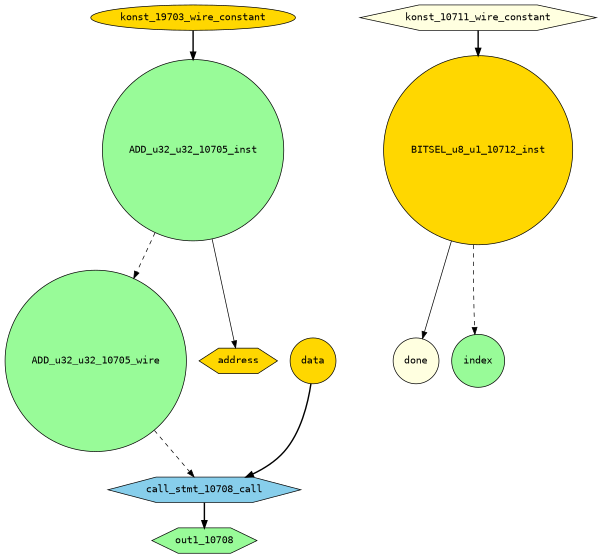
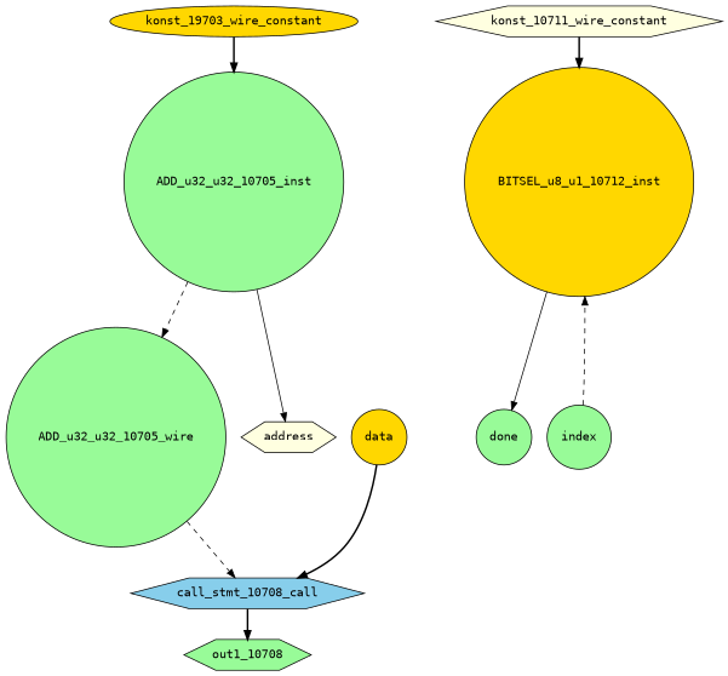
  digraph {
    fontname="DejaVu Sans Mono"
    node [fillcolor=palegreen fontname="DejaVu Sans Mono" shape=circle style=filled]
    edge [fontname="DejaVu Sans Mono" style=bold]
    call_stmt_10708_call [fillcolor=skyblue shape=hexagon]
    ADD_u32_u32_10705_wire
    out1_10708 [shape=hexagon]
    n4 [fillcolor=gold label=konst_19703_wire_constant shape=ellipse]
    ADD_u32_u32_10705_inst
-   address [fillcolor=gold shape=hexagon]
+   address [fillcolor=lightyellow shape=hexagon]
    konst_10711_wire_constant [fillcolor=lightyellow shape=hexagon]
    BITSEL_u8_u1_10712_inst [fillcolor=gold]
-   done [fillcolor=lightyellow]
+   done
    index
    data [fillcolor=gold]
    call_stmt_10708_call -> out1_10708
    ADD_u32_u32_10705_wire -> call_stmt_10708_call [style=dashed]
    n4 -> ADD_u32_u32_10705_inst
    ADD_u32_u32_10705_inst -> ADD_u32_u32_10705_wire [style=dashed]
    ADD_u32_u32_10705_inst -> address [style=solid]
    konst_10711_wire_constant -> BITSEL_u8_u1_10712_inst
    BITSEL_u8_u1_10712_inst -> done [style=solid]
-   BITSEL_u8_u1_10712_inst -> index [style=dashed]
+   index -> BITSEL_u8_u1_10712_inst [style=dashed]
    data -> call_stmt_10708_call
  }
